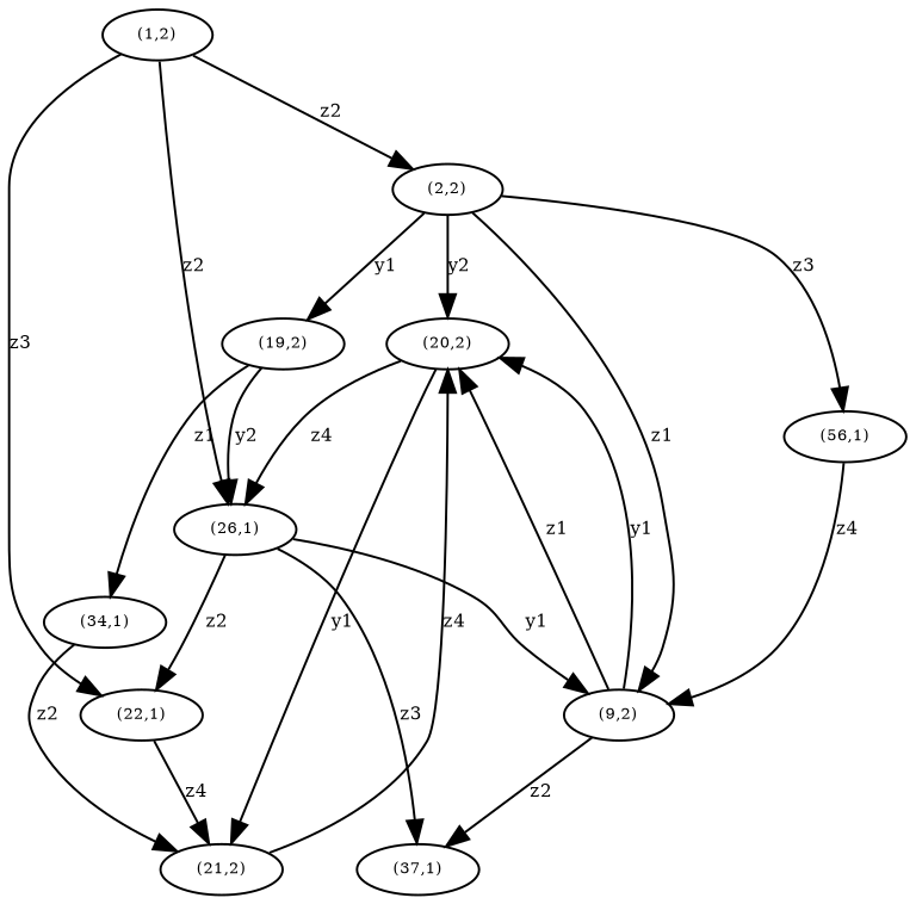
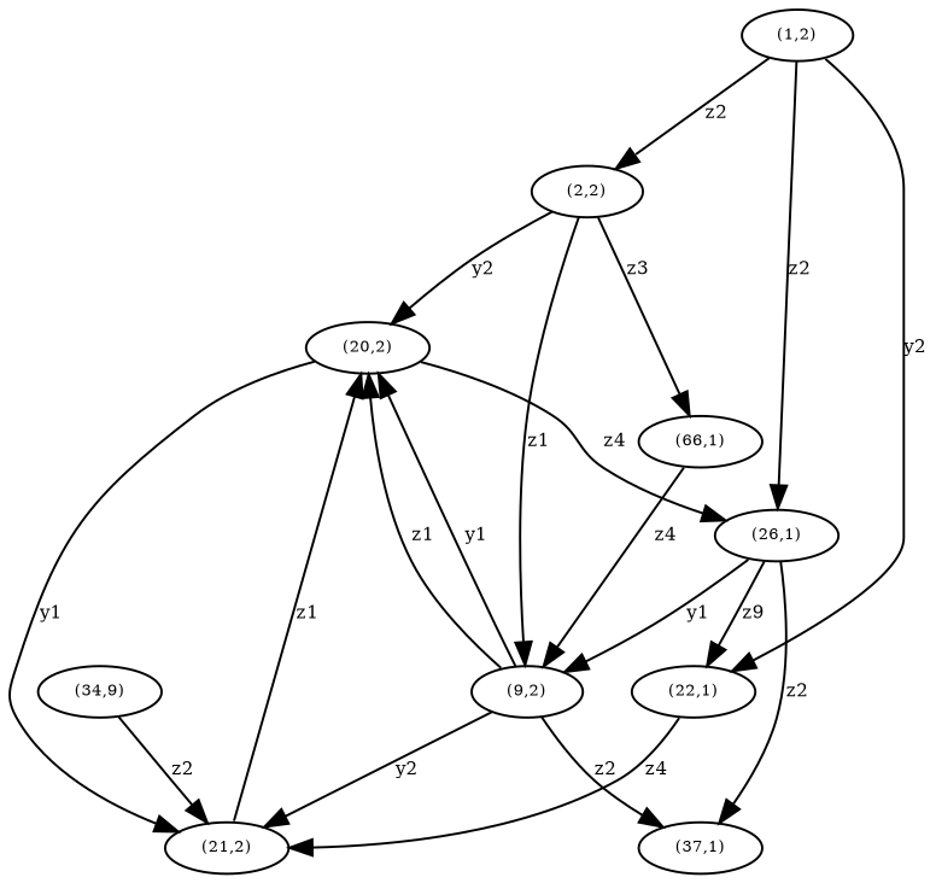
  digraph {
    node [fontsize=7]
    edge [fontsize=8]
    n1 [height=.01 label="(1,2)" width=.01]
    n2 [height=.01 label="(2,2)" width=.01]
    n3 [height=.01 label="(26,1)" width=.01]
    n4 [height=.01 label="(22,1)" width=.01]
    n5 [height=.01 label="(20,2)" width=.01]
-   n6 [height=.01 label="(19,2)" width=.01]
    n7 [height=.01 label="(9,2)" width=.01]
-   n8 [height=.01 label="(56,1)" width=.01]
+   n8 [height=.01 label="(66,1)" width=.01]
    n9 [height=.01 label="(37,1)" width=.01]
    n10 [height=.01 label="(21,2)" width=.01]
-   n11 [height=.01 label="(34,1)" width=.01]
+   n11 [height=.01 label="(34,9)" width=.01]
    n1 -> n2 [label=z2]
    n1 -> n3 [label=z2]
-   n1 -> n4 [label=z3]
+   n1 -> n4 [label=y2]
    n2 -> n5 [label=y2]
-   n2 -> n6 [label=y1]
    n2 -> n7 [label=z1]
    n2 -> n8 [label=z3]
-   n3 -> n4 [label=z2]
+   n3 -> n4 [label=z9]
    n3 -> n7 [label=y1]
-   n3 -> n9 [label=z3]
+   n3 -> n9 [label=z2]
    n4 -> n10 [label=z4]
    n5 -> n3 [label=z4]
    n5 -> n10 [label=y1]
-   n6 -> n3 [label=y2]
-   n6 -> n11 [label=z1]
    n7 -> n5 [label=y1]
    n7 -> n5 [label=z1]
    n7 -> n9 [label=z2]
+   n7 -> n10 [label=y2]
    n8 -> n7 [label=z4]
-   n10 -> n5 [label=z4]
+   n10 -> n5 [label=z1]
    n11 -> n10 [label=z2]
  }
